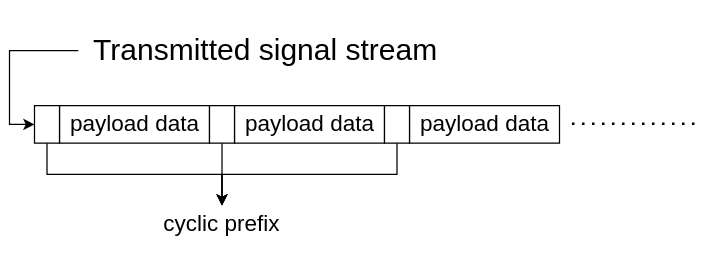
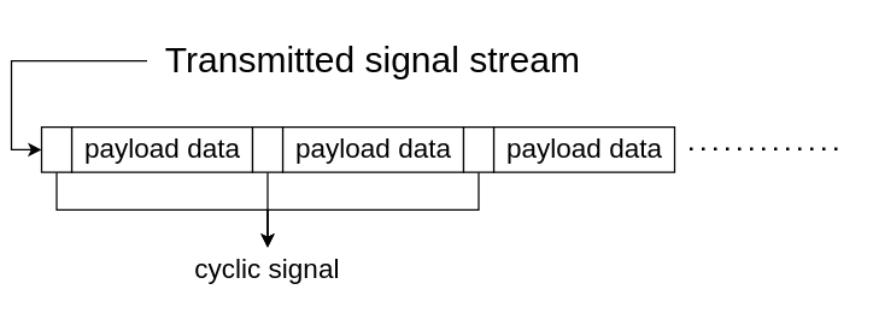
  <mxCell id="0" />
  <mxCell id="1" parent="0" />
  <mxCell id="2" value="" style="rounded=0;whiteSpace=wrap;html=1;" vertex="1" parent="1"><mxGeometry x="40" y="84" width="120" height="30" as="geometry" /></mxCell>
  <mxCell id="3" style="edgeStyle=elbowEdgeStyle;rounded=0;orthogonalLoop=1;jettySize=auto;elbow=vertical;html=1;exitX=0.5;exitY=1;exitDx=0;exitDy=0;entryX=0.5;entryY=0;entryDx=0;entryDy=0;" edge="1" parent="1" source="4" target="15"><mxGeometry relative="1" as="geometry" /></mxCell>
  <mxCell id="4" value="" style="rounded=0;whiteSpace=wrap;html=1;" vertex="1" parent="1"><mxGeometry x="20" y="84" width="20" height="30" as="geometry" /></mxCell>
  <mxCell id="5" value="" style="rounded=0;whiteSpace=wrap;html=1;" vertex="1" parent="1"><mxGeometry x="180" y="84" width="120" height="30" as="geometry" /></mxCell>
  <mxCell id="6" style="edgeStyle=elbowEdgeStyle;rounded=0;orthogonalLoop=1;jettySize=auto;elbow=vertical;html=1;exitX=0.5;exitY=1;exitDx=0;exitDy=0;" edge="1" parent="1" source="7"><mxGeometry relative="1" as="geometry"><mxPoint x="170" y="164" as="targetPoint" /></mxGeometry></mxCell>
  <mxCell id="7" value="" style="rounded=0;whiteSpace=wrap;html=1;" vertex="1" parent="1"><mxGeometry x="160" y="84" width="20" height="30" as="geometry" /></mxCell>
  <mxCell id="8" value="" style="rounded=0;whiteSpace=wrap;html=1;" vertex="1" parent="1"><mxGeometry x="320" y="84" width="120" height="30" as="geometry" /></mxCell>
  <mxCell id="9" style="edgeStyle=elbowEdgeStyle;rounded=0;orthogonalLoop=1;jettySize=auto;elbow=vertical;html=1;exitX=0.5;exitY=1;exitDx=0;exitDy=0;entryX=0.5;entryY=0;entryDx=0;entryDy=0;" edge="1" parent="1" source="10" target="15"><mxGeometry relative="1" as="geometry" /></mxCell>
  <mxCell id="10" value="" style="rounded=0;whiteSpace=wrap;html=1;" vertex="1" parent="1"><mxGeometry x="300" y="84" width="20" height="30" as="geometry" /></mxCell>
  <mxCell id="11" value="" style="endArrow=none;dashed=1;html=1;dashPattern=1 3;strokeWidth=2;rounded=0;" edge="1" parent="1"><mxGeometry width="50" height="50" relative="1" as="geometry"><mxPoint x="450" y="98.5" as="sourcePoint" /><mxPoint x="550" y="98.5" as="targetPoint" /></mxGeometry></mxCell>
  <mxCell id="12" style="edgeStyle=orthogonalEdgeStyle;rounded=0;orthogonalLoop=1;jettySize=auto;html=1;exitX=0;exitY=0.5;exitDx=0;exitDy=0;entryX=0;entryY=0.5;entryDx=0;entryDy=0;" edge="1" parent="1" source="13" target="4"><mxGeometry relative="1" as="geometry" /></mxCell>
- <mxCell id="13" value="&lt;font style=&quot;font-size: 24px;&quot;&gt;Transmitted signal stream&lt;/font&gt;" style="text;html=1;strokeColor=none;fillColor=none;align=center;verticalAlign=middle;whiteSpace=wrap;rounded=0;" vertex="1" parent="1"><mxGeometry x="55" y="20" width="300" height="40" as="geometry" /></mxCell>
+ <mxCell id="13" value="&lt;font style=&quot;font-size: 24px;&quot;&gt;Transmitted signal stream&lt;/font&gt;" style="text;html=1;strokeColor=none;fillColor=none;align=center;verticalAlign=middle;whiteSpace=wrap;rounded=0;" vertex="1" parent="1"><mxGeometry x="90" y="20" width="300" height="40" as="geometry" /></mxCell>
  <mxCell id="14" value="&lt;font style=&quot;font-size: 18px;&quot;&gt;payload data&lt;/font&gt;" style="text;html=1;strokeColor=none;fillColor=none;align=center;verticalAlign=middle;whiteSpace=wrap;rounded=0;" vertex="1" parent="1"><mxGeometry x="42.5" y="84" width="115" height="30" as="geometry" /></mxCell>
- <mxCell id="15" value="&lt;font style=&quot;font-size: 18px;&quot;&gt;cyclic prefix&lt;/font&gt;" style="text;html=1;strokeColor=none;fillColor=none;align=center;verticalAlign=middle;whiteSpace=wrap;rounded=0;" vertex="1" parent="1"><mxGeometry x="100" y="164" width="140" height="30" as="geometry" /></mxCell>
+ <mxCell id="15" value="&lt;font style=&quot;font-size: 18px;&quot;&gt;cyclic signal&lt;/font&gt;" style="text;html=1;strokeColor=none;fillColor=none;align=center;verticalAlign=middle;whiteSpace=wrap;rounded=0;" vertex="1" parent="1"><mxGeometry x="100" y="164" width="140" height="30" as="geometry" /></mxCell>
  <mxCell id="16" value="&lt;font style=&quot;font-size: 18px;&quot;&gt;payload data&lt;/font&gt;" style="text;html=1;strokeColor=none;fillColor=none;align=center;verticalAlign=middle;whiteSpace=wrap;rounded=0;" vertex="1" parent="1"><mxGeometry x="177.5" y="84" width="125" height="30" as="geometry" /></mxCell>
  <mxCell id="17" value="&lt;font style=&quot;font-size: 18px;&quot;&gt;payload data&lt;/font&gt;" style="text;html=1;strokeColor=none;fillColor=none;align=center;verticalAlign=middle;whiteSpace=wrap;rounded=0;" vertex="1" parent="1"><mxGeometry x="317.5" y="84" width="125" height="30" as="geometry" /></mxCell>
